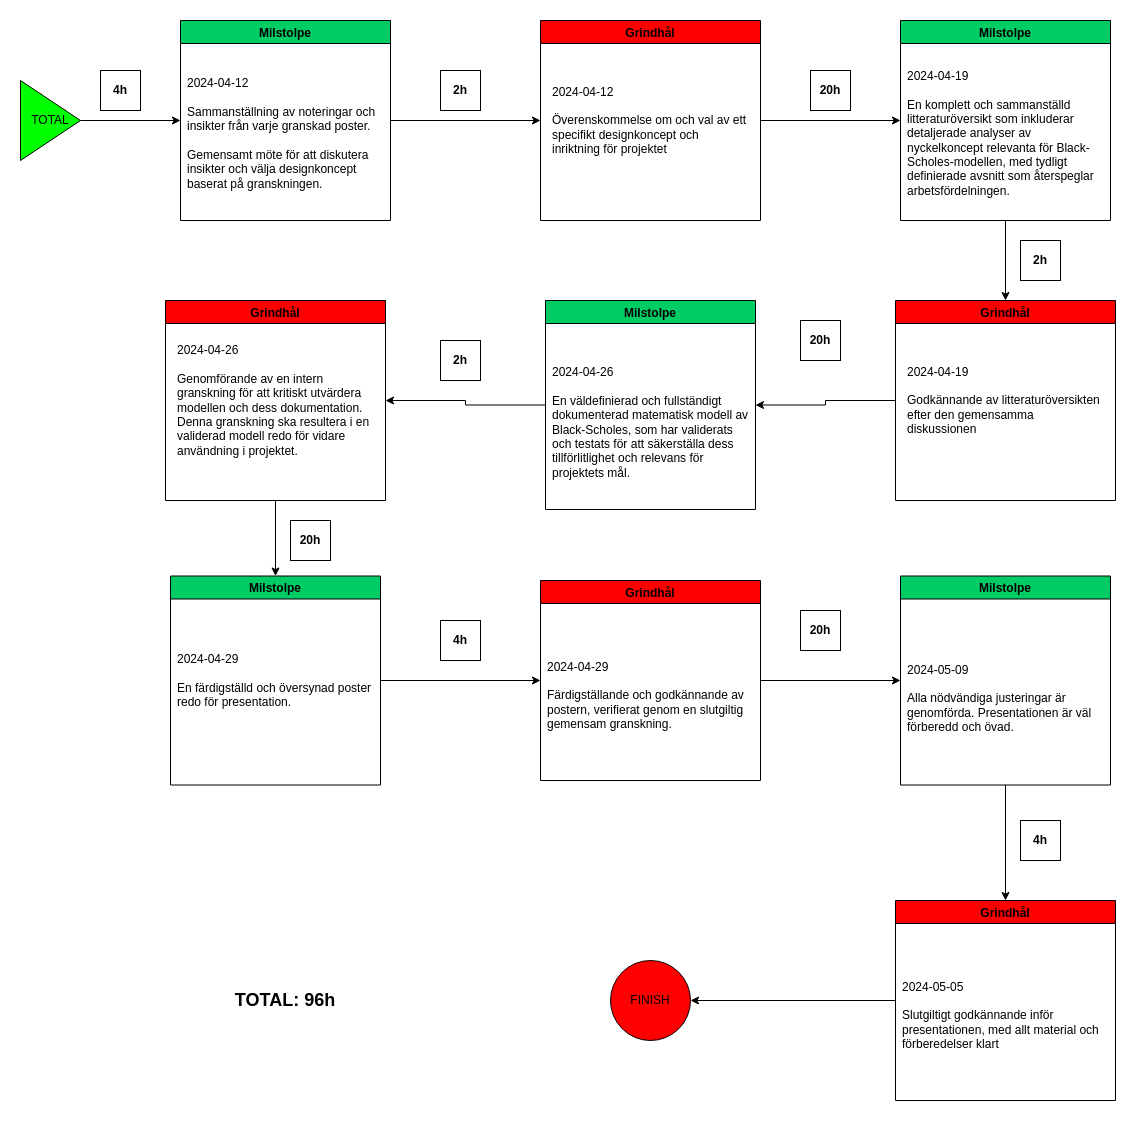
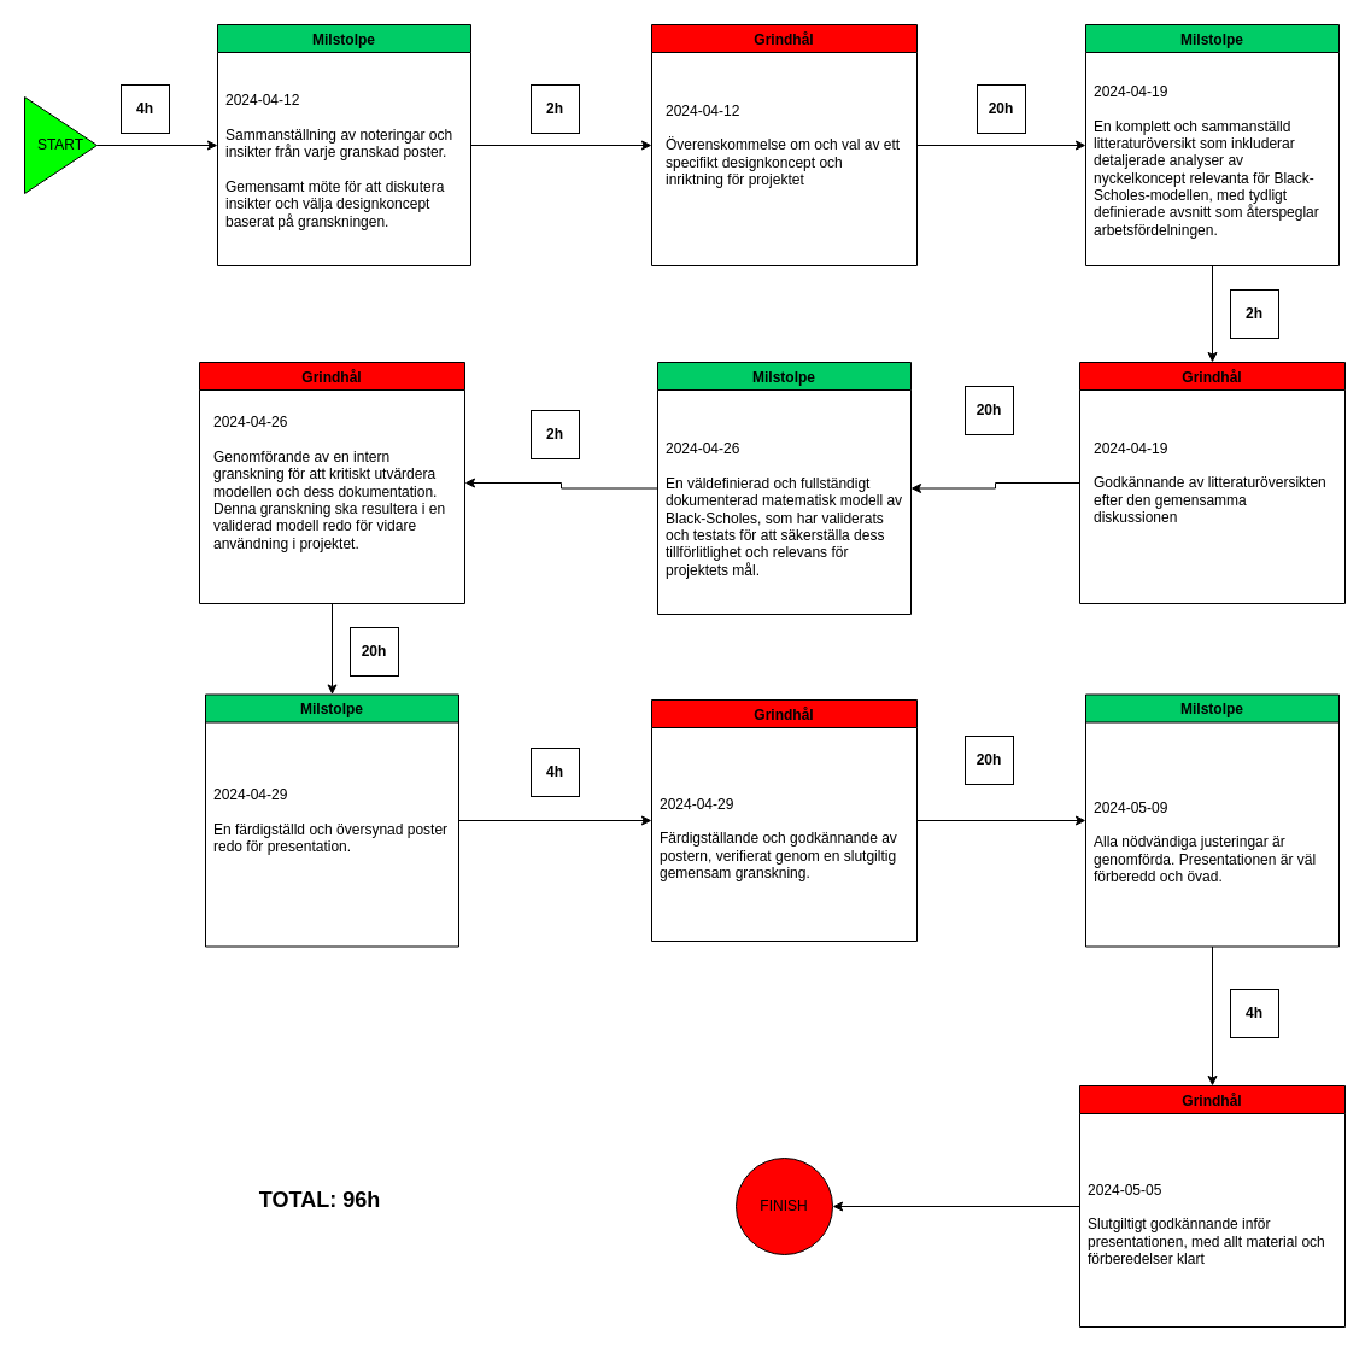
  <mxCell id="0" />
  <mxCell id="1" parent="0" />
  <mxCell id="2" style="edgeStyle=orthogonalEdgeStyle;rounded=0;orthogonalLoop=1;jettySize=auto;html=1;entryX=0;entryY=0.5;entryDx=0;entryDy=0;" parent="1" source="3" target="6" edge="1"><mxGeometry relative="1" as="geometry" /></mxCell>
  <mxCell id="3" value="Milstolpe" style="swimlane;fillColor=#00CC66;" parent="1" vertex="1"><mxGeometry x="180" y="20" width="210" height="200" as="geometry" /></mxCell>
  <mxCell id="4" value="2024-04-12&lt;br&gt;&lt;br&gt;Sammanställning av noteringar och insikter från varje granskad poster.&lt;br&gt;&lt;br&gt;Gemensamt möte för att diskutera insikter och välja designkoncept baserat på granskningen.&lt;br&gt;" style="text;html=1;strokeColor=none;fillColor=none;align=left;verticalAlign=middle;whiteSpace=wrap;rounded=0;" parent="3" vertex="1"><mxGeometry x="5" y="26" width="200" height="174" as="geometry" /></mxCell>
  <mxCell id="5" style="edgeStyle=orthogonalEdgeStyle;rounded=0;orthogonalLoop=1;jettySize=auto;html=1;entryX=0;entryY=0.5;entryDx=0;entryDy=0;" parent="1" source="6" target="13" edge="1"><mxGeometry relative="1" as="geometry" /></mxCell>
  <mxCell id="6" value="Grindhål" style="swimlane;fillColor=#FF0000;" parent="1" vertex="1"><mxGeometry x="540" y="20" width="220" height="200" as="geometry" /></mxCell>
  <mxCell id="7" value="2024-04-12&lt;br&gt;&lt;br&gt;Överenskommelse om och val av ett specifikt designkoncept och inriktning för projektet" style="text;html=1;strokeColor=none;fillColor=none;align=left;verticalAlign=middle;whiteSpace=wrap;rounded=0;" parent="6" vertex="1"><mxGeometry x="10" y="35" width="200" height="130" as="geometry" /></mxCell>
  <mxCell id="8" style="edgeStyle=orthogonalEdgeStyle;rounded=0;orthogonalLoop=1;jettySize=auto;html=1;entryX=0;entryY=0.5;entryDx=0;entryDy=0;" parent="1" source="9" target="3" edge="1"><mxGeometry relative="1" as="geometry" /></mxCell>
- <mxCell id="9" value="TOTAL" style="triangle;whiteSpace=wrap;html=1;fillColor=#00FF00;" parent="1" vertex="1"><mxGeometry x="20" y="80" width="60" height="80" as="geometry" /></mxCell>
+ <mxCell id="9" value="START" style="triangle;whiteSpace=wrap;html=1;fillColor=#00FF00;" parent="1" vertex="1"><mxGeometry x="20" y="80" width="60" height="80" as="geometry" /></mxCell>
  <mxCell id="10" value="&lt;b&gt;4h&lt;/b&gt;" style="rounded=0;whiteSpace=wrap;html=1;fillColor=none;" parent="1" vertex="1"><mxGeometry x="100" y="70" width="40" height="40" as="geometry" /></mxCell>
  <mxCell id="11" value="&lt;b&gt;2h&lt;/b&gt;" style="rounded=0;whiteSpace=wrap;html=1;fillColor=none;" parent="1" vertex="1"><mxGeometry x="440" y="70" width="40" height="40" as="geometry" /></mxCell>
  <mxCell id="12" style="edgeStyle=orthogonalEdgeStyle;rounded=0;orthogonalLoop=1;jettySize=auto;html=1;entryX=0.5;entryY=0;entryDx=0;entryDy=0;" parent="1" source="13" target="17" edge="1"><mxGeometry relative="1" as="geometry" /></mxCell>
  <mxCell id="13" value="Milstolpe" style="swimlane;fillColor=#00CC66;" parent="1" vertex="1"><mxGeometry x="900" y="20" width="210" height="200" as="geometry" /></mxCell>
  <mxCell id="14" value="2024-04-19&lt;br&gt;&lt;br&gt;En komplett och sammanställd litteraturöversikt som inkluderar detaljerade analyser av nyckelkoncept relevanta för Black-Scholes-modellen, med tydligt definierade avsnitt som återspeglar arbetsfördelningen." style="text;html=1;strokeColor=none;fillColor=none;align=left;verticalAlign=middle;whiteSpace=wrap;rounded=0;" parent="13" vertex="1"><mxGeometry x="5" y="26" width="200" height="174" as="geometry" /></mxCell>
  <mxCell id="15" value="&lt;b&gt;20h&lt;/b&gt;" style="rounded=0;whiteSpace=wrap;html=1;fillColor=none;" parent="1" vertex="1"><mxGeometry x="810" y="70" width="40" height="40" as="geometry" /></mxCell>
  <mxCell id="16" style="edgeStyle=orthogonalEdgeStyle;rounded=0;orthogonalLoop=1;jettySize=auto;html=1;entryX=1;entryY=0.5;entryDx=0;entryDy=0;" parent="1" source="17" target="21" edge="1"><mxGeometry relative="1" as="geometry" /></mxCell>
  <mxCell id="17" value="Grindhål" style="swimlane;fillColor=#FF0000;" parent="1" vertex="1"><mxGeometry x="895" y="300" width="220" height="200" as="geometry" /></mxCell>
  <mxCell id="18" value="2024-04-19&lt;br&gt;&lt;br&gt;Godkännande av litteraturöversikten efter den gemensamma diskussionen" style="text;html=1;strokeColor=none;fillColor=none;align=left;verticalAlign=middle;whiteSpace=wrap;rounded=0;" parent="17" vertex="1"><mxGeometry x="10" y="35" width="200" height="130" as="geometry" /></mxCell>
  <mxCell id="19" value="&lt;b&gt;2h&lt;/b&gt;" style="rounded=0;whiteSpace=wrap;html=1;fillColor=none;" parent="1" vertex="1"><mxGeometry x="1020" y="240" width="40" height="40" as="geometry" /></mxCell>
  <mxCell id="20" style="edgeStyle=orthogonalEdgeStyle;rounded=0;orthogonalLoop=1;jettySize=auto;html=1;entryX=1;entryY=0.5;entryDx=0;entryDy=0;" parent="1" source="21" target="25" edge="1"><mxGeometry relative="1" as="geometry" /></mxCell>
  <mxCell id="21" value="Milstolpe" style="swimlane;fillColor=#00CC66;" parent="1" vertex="1"><mxGeometry x="545" y="300" width="210" height="209" as="geometry" /></mxCell>
  <mxCell id="22" value="2024-04-26&lt;br&gt;&lt;br&gt;En väldefinierad och fullständigt dokumenterad matematisk modell av Black-Scholes, som har validerats och testats för att säkerställa dess tillförlitlighet och relevans för projektets mål." style="text;html=1;strokeColor=none;fillColor=none;align=left;verticalAlign=middle;whiteSpace=wrap;rounded=0;" parent="21" vertex="1"><mxGeometry x="5" y="35" width="200" height="174" as="geometry" /></mxCell>
  <mxCell id="23" value="&lt;b&gt;20h&lt;/b&gt;" style="rounded=0;whiteSpace=wrap;html=1;fillColor=none;" parent="1" vertex="1"><mxGeometry x="800" y="320" width="40" height="40" as="geometry" /></mxCell>
  <mxCell id="24" style="edgeStyle=orthogonalEdgeStyle;rounded=0;orthogonalLoop=1;jettySize=auto;html=1;entryX=0.5;entryY=0;entryDx=0;entryDy=0;" parent="1" source="25" target="29" edge="1"><mxGeometry relative="1" as="geometry" /></mxCell>
  <mxCell id="25" value="Grindhål" style="swimlane;fillColor=#FF0000;" parent="1" vertex="1"><mxGeometry x="165" y="300" width="220" height="200" as="geometry" /></mxCell>
  <mxCell id="26" value="2024-04-26&lt;br&gt;&lt;br&gt;Genomförande av en intern granskning för att kritiskt utvärdera modellen och dess dokumentation. Denna granskning ska resultera i en validerad modell redo för vidare användning i projektet." style="text;html=1;strokeColor=none;fillColor=none;align=left;verticalAlign=middle;whiteSpace=wrap;rounded=0;" parent="25" vertex="1"><mxGeometry x="10" y="35" width="200" height="130" as="geometry" /></mxCell>
  <mxCell id="27" value="&lt;b&gt;2h&lt;/b&gt;" style="rounded=0;whiteSpace=wrap;html=1;fillColor=none;" parent="1" vertex="1"><mxGeometry x="440" y="340" width="40" height="40" as="geometry" /></mxCell>
  <mxCell id="28" style="edgeStyle=orthogonalEdgeStyle;rounded=0;orthogonalLoop=1;jettySize=auto;html=1;entryX=0;entryY=0.5;entryDx=0;entryDy=0;" parent="1" source="29" target="33" edge="1"><mxGeometry relative="1" as="geometry" /></mxCell>
  <mxCell id="29" value="Milstolpe" style="swimlane;fillColor=#00CC66;" parent="1" vertex="1"><mxGeometry x="170" y="575.5" width="210" height="209" as="geometry" /></mxCell>
  <mxCell id="30" value="2024-04-29&lt;br&gt;&lt;br&gt;En färdigställd och översynad poster redo för presentation." style="text;html=1;strokeColor=none;fillColor=none;align=left;verticalAlign=middle;whiteSpace=wrap;rounded=0;" parent="29" vertex="1"><mxGeometry x="5" y="17.5" width="200" height="174" as="geometry" /></mxCell>
  <mxCell id="31" value="&lt;b&gt;20h&lt;/b&gt;" style="rounded=0;whiteSpace=wrap;html=1;fillColor=none;" parent="1" vertex="1"><mxGeometry x="290" y="520" width="40" height="40" as="geometry" /></mxCell>
  <mxCell id="32" style="edgeStyle=orthogonalEdgeStyle;rounded=0;orthogonalLoop=1;jettySize=auto;html=1;entryX=0;entryY=0.5;entryDx=0;entryDy=0;" parent="1" source="33" target="36" edge="1"><mxGeometry relative="1" as="geometry" /></mxCell>
  <mxCell id="33" value="Grindhål" style="swimlane;fillColor=#FF0000;" parent="1" vertex="1"><mxGeometry x="540" y="580" width="220" height="200" as="geometry" /></mxCell>
  <mxCell id="34" value="2024-04-29&lt;br&gt;&lt;br&gt;Färdigställande och godkännande av postern, verifierat genom en slutgiltig gemensam granskning." style="text;html=1;strokeColor=none;fillColor=none;align=left;verticalAlign=middle;whiteSpace=wrap;rounded=0;" parent="33" vertex="1"><mxGeometry x="5" y="50" width="200" height="130" as="geometry" /></mxCell>
  <mxCell id="35" value="&lt;b&gt;4h&lt;/b&gt;" style="rounded=0;whiteSpace=wrap;html=1;fillColor=none;" parent="1" vertex="1"><mxGeometry x="440" y="620" width="40" height="40" as="geometry" /></mxCell>
  <mxCell id="36" value="Milstolpe" style="swimlane;fillColor=#00CC66;" parent="1" vertex="1"><mxGeometry x="900" y="575.5" width="210" height="209" as="geometry" /></mxCell>
  <mxCell id="37" value="2024-05-09&lt;br&gt;&lt;br&gt;Alla nödvändiga justeringar är genomförda. Presentationen är väl förberedd och övad." style="text;html=1;strokeColor=none;fillColor=none;align=left;verticalAlign=middle;whiteSpace=wrap;rounded=0;" parent="36" vertex="1"><mxGeometry x="5" y="35" width="200" height="174" as="geometry" /></mxCell>
  <mxCell id="38" value="&lt;b&gt;20h&lt;/b&gt;" style="rounded=0;whiteSpace=wrap;html=1;fillColor=none;" parent="1" vertex="1"><mxGeometry x="800" y="610" width="40" height="40" as="geometry" /></mxCell>
  <mxCell id="39" style="edgeStyle=orthogonalEdgeStyle;rounded=0;orthogonalLoop=1;jettySize=auto;html=1;entryX=1;entryY=0.5;entryDx=0;entryDy=0;" parent="1" source="40" target="44" edge="1"><mxGeometry relative="1" as="geometry" /></mxCell>
  <mxCell id="40" value="Grindhål" style="swimlane;fillColor=#FF0000;" parent="1" vertex="1"><mxGeometry x="895" y="900" width="220" height="200" as="geometry" /></mxCell>
  <mxCell id="41" value="2024-05-05&lt;br&gt;&lt;br&gt;Slutgiltigt godkännande inför presentationen, med allt material och förberedelser klart" style="text;html=1;strokeColor=none;fillColor=none;align=left;verticalAlign=middle;whiteSpace=wrap;rounded=0;" parent="40" vertex="1"><mxGeometry x="5" y="50" width="200" height="130" as="geometry" /></mxCell>
  <mxCell id="42" style="edgeStyle=orthogonalEdgeStyle;rounded=0;orthogonalLoop=1;jettySize=auto;html=1;entryX=0.5;entryY=0;entryDx=0;entryDy=0;" parent="1" source="37" target="40" edge="1"><mxGeometry relative="1" as="geometry" /></mxCell>
  <mxCell id="43" value="&lt;b&gt;4h&lt;/b&gt;" style="rounded=0;whiteSpace=wrap;html=1;fillColor=none;" parent="1" vertex="1"><mxGeometry x="1020" y="820" width="40" height="40" as="geometry" /></mxCell>
  <mxCell id="44" value="FINISH" style="ellipse;whiteSpace=wrap;html=1;aspect=fixed;fillColor=#ff0000;" parent="1" vertex="1"><mxGeometry x="610" y="960" width="80" height="80" as="geometry" /></mxCell>
- <mxCell id="45" value="&lt;font style=&quot;font-size: 18px;&quot;&gt;&lt;b&gt;TOTAL: 96h&lt;/b&gt;&lt;/font&gt;" style="text;html=1;strokeColor=none;fillColor=none;align=center;verticalAlign=middle;whiteSpace=wrap;rounded=0;" parent="1" vertex="1"><mxGeometry x="210" y="940" width="150" height="120" as="geometry" /></mxCell>
+ <mxCell id="45" value="&lt;font style=&quot;font-size: 18px;&quot;&gt;&lt;b&gt;TOTAL: 96h&lt;/b&gt;&lt;/font&gt;" style="text;html=1;strokeColor=none;fillColor=none;align=center;verticalAlign=middle;whiteSpace=wrap;rounded=0;" parent="1" vertex="1"><mxGeometry x="190" y="935" width="150" height="120" as="geometry" /></mxCell>
